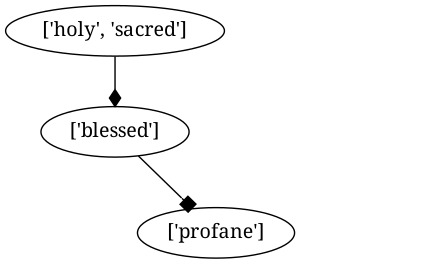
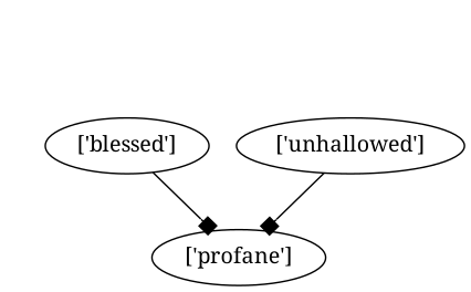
  strict digraph {
    fontname="Noto Serif"
    node [fontname="Noto Serif"]
    edge [arrowhead=box fontname="Noto Serif" style=solid]
-   "['holy', 'sacred']"
    "['blessed']"
    "['profane']"
-   "['holy', 'sacred']" -> "['blessed']" [arrowhead=diamond]
+   "['unhallowed']"
    "['blessed']" -> "['profane']"
+   "['unhallowed']" -> "['profane']"
  }
